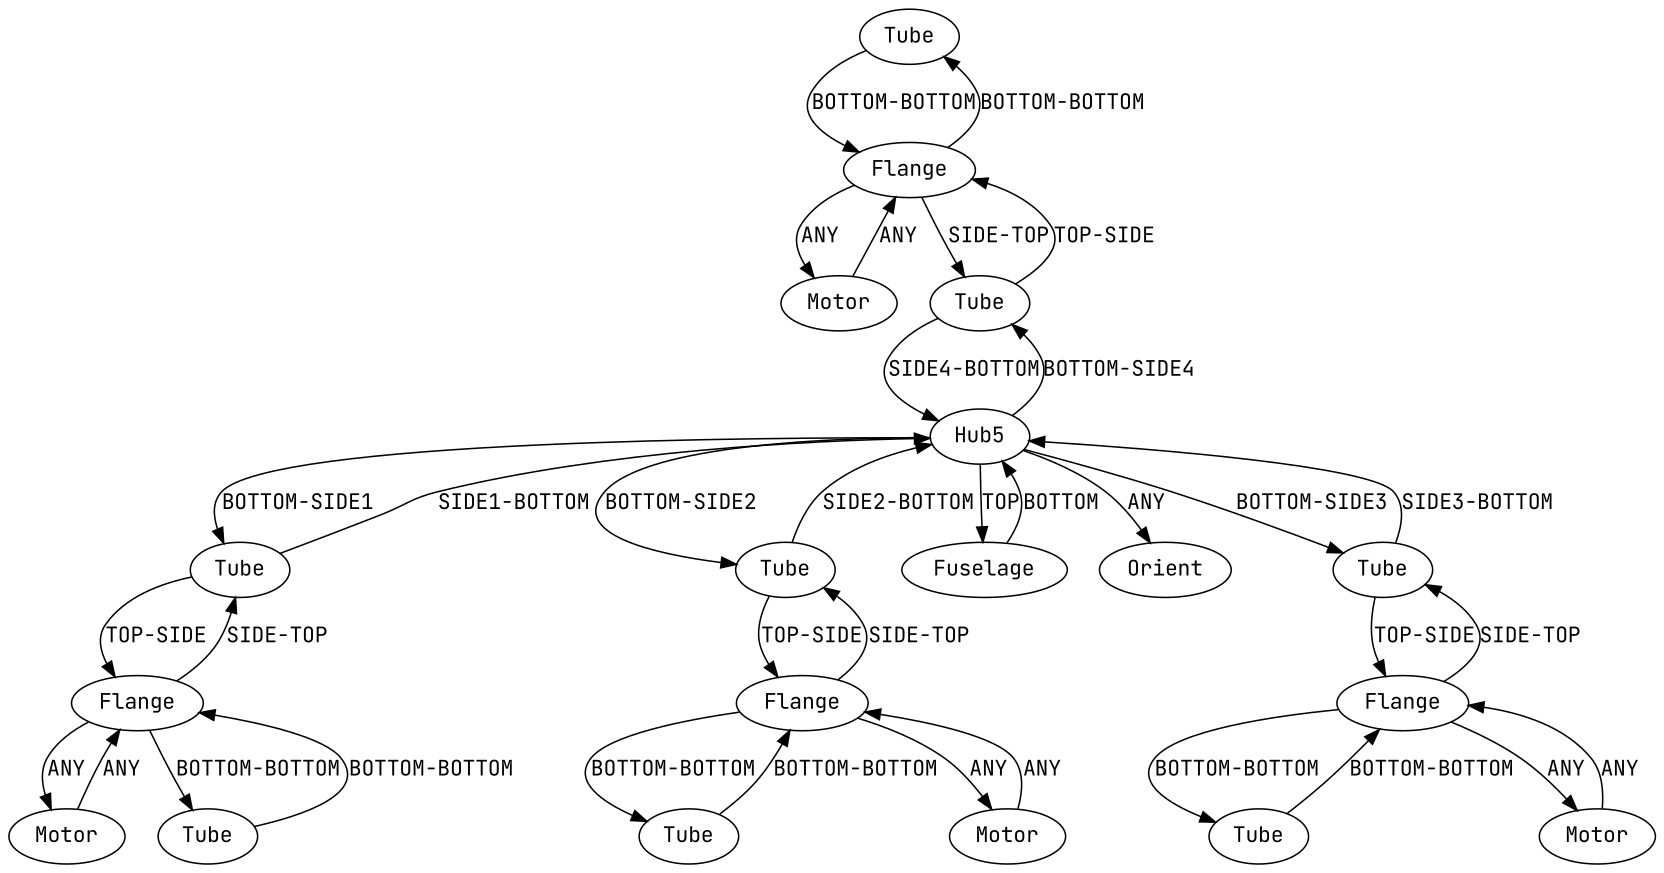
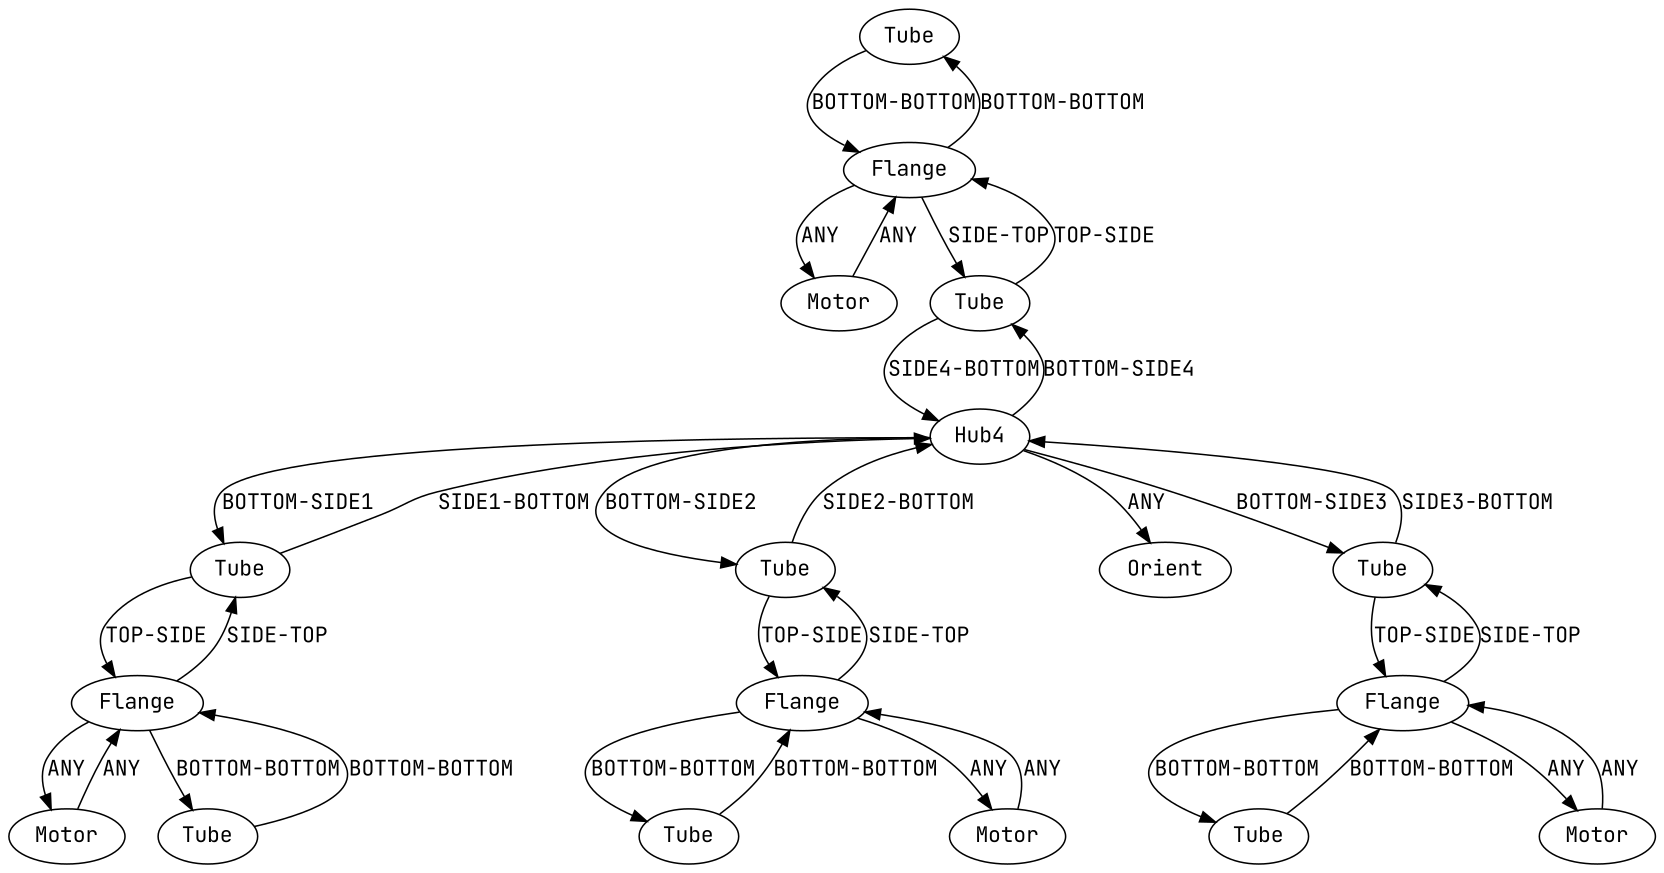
  digraph {
    fontname="JetBrains Mono"
    node [fontname="JetBrains Mono"]
    edge [fontname="JetBrains Mono"]
    n1 [instance=Tube_instance_1 label=Tube]
    n2 [instance=Flange_instance_2 label=Flange]
    n3 [instance=Motor_instance_2 label=Motor]
    n4 [instance=Tube_instance_7 label=Tube]
    n5 [instance=Motor_instance_1 label=Motor]
    n6 [instance=Flange_instance_4 label=Flange]
    n7 [instance=Tube_instance_2 label=Tube]
    n8 [instance=Tube_instance_4 label=Tube]
-   n9 [instance=Hub4_instance_1 label=Hub5]
+   n9 [instance=Hub4_instance_1 label=Hub4]
    n10 [instance=Tube_instance_6 label=Tube]
-   n11 [instance=Fuselage_instance_1 label=Fuselage]
    n12 [instance=Orient label=Orient]
    n13 [instance=Tube_instance_8 label=Tube]
    n14 [instance=Tube_instance_3 label=Tube]
    n15 [instance=Flange_instance_3 label=Flange]
    n16 [instance=Motor_instance_4 label=Motor]
    n17 [instance=Flange_instance_1 label=Flange]
    n18 [instance=Tube_instance_5 label=Tube]
    n19 [instance=Motor_instance_3 label=Motor]
    n1 -> n2 [label="BOTTOM-BOTTOM"]
    n2 -> n1 [label="BOTTOM-BOTTOM"]
    n2 -> n3 [label=ANY]
    n2 -> n4 [label="SIDE-TOP"]
    n3 -> n2 [label=ANY]
    n4 -> n2 [label="TOP-SIDE"]
    n4 -> n9 [label="SIDE4-BOTTOM"]
    n5 -> n6 [label=ANY]
    n6 -> n5 [label=ANY]
    n6 -> n7 [label="SIDE-TOP"]
    n6 -> n8 [label="BOTTOM-BOTTOM"]
    n7 -> n6 [label="TOP-SIDE"]
    n7 -> n9 [label="SIDE1-BOTTOM"]
    n8 -> n6 [label="BOTTOM-BOTTOM"]
    n9 -> n4 [label="BOTTOM-SIDE4"]
    n9 -> n7 [label="BOTTOM-SIDE1"]
    n9 -> n10 [label="BOTTOM-SIDE2"]
-   n9 -> n11 [label=TOP]
    n9 -> n12 [label=ANY]
    n9 -> n13 [label="BOTTOM-SIDE3"]
    n10 -> n9 [label="SIDE2-BOTTOM"]
    n10 -> n17 [label="TOP-SIDE"]
-   n11 -> n9 [label=BOTTOM]
    n13 -> n9 [label="SIDE3-BOTTOM"]
    n13 -> n15 [label="TOP-SIDE"]
    n14 -> n15 [label="BOTTOM-BOTTOM"]
    n15 -> n13 [label="SIDE-TOP"]
    n15 -> n14 [label="BOTTOM-BOTTOM"]
    n15 -> n16 [label=ANY]
    n16 -> n15 [label=ANY]
    n17 -> n10 [label="SIDE-TOP"]
    n17 -> n18 [label="BOTTOM-BOTTOM"]
    n17 -> n19 [label=ANY]
    n18 -> n17 [label="BOTTOM-BOTTOM"]
    n19 -> n17 [label=ANY]
  }
